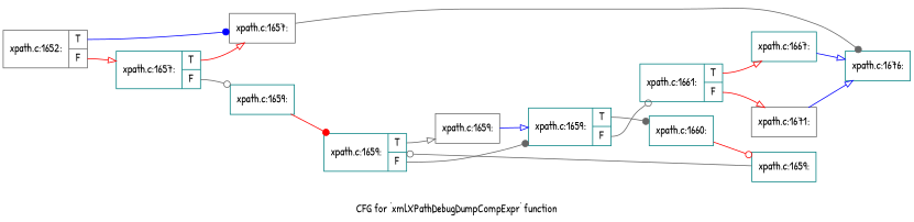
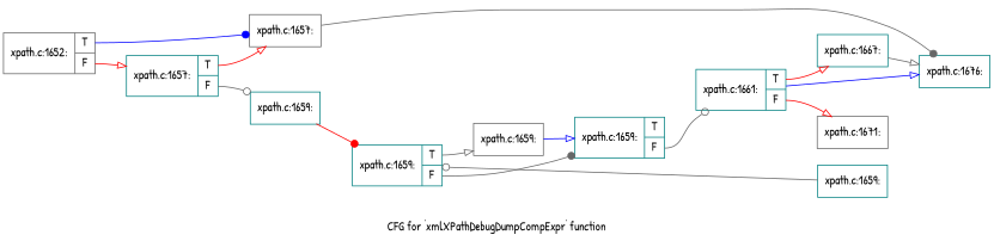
  digraph {
    fontname="Patrick Hand"
    label="CFG for 'xmlXPathDebugDumpCompExpr' function"
    rankdir=LR
    node [color=teal fontname="Patrick Hand" shape=record]
    edge [arrowhead=onormal color=gray40 fontname="Patrick Hand"]
    n1 [color=gray40 label="{xpath.c:1652:|{<s0>T|<s1>F}}"]
    n2 [color=gray40 label="{xpath.c:1657:}"]
    n3 [label="{xpath.c:1657:|{<s0>T|<s1>F}}"]
    n4 [label="{xpath.c:1676:}"]
    n5 [label="{xpath.c:1659:}"]
    n6 [label="{xpath.c:1659:|{<s0>T|<s1>F}}"]
    n7 [color=gray40 label="{xpath.c:1659:}"]
    n8 [label="{xpath.c:1659:|{<s0>T|<s1>F}}"]
-   n9 [label="{xpath.c:1660:}"]
    n10 [label="{xpath.c:1661:|{<s0>T|<s1>F}}"]
    n11 [label="{xpath.c:1659:}"]
    n12 [label="{xpath.c:1667:}"]
    n13 [color=gray40 label="{xpath.c:1671:}"]
    n1 -> n2 [arrowhead=dot color=blue tailport=s0]
    n1 -> n3 [color=red tailport=s1]
    n2 -> n4 [arrowhead=dot]
    n3 -> n2 [color=red tailport=s0]
    n3 -> n5 [arrowhead=odot tailport=s1]
    n5 -> n6 [arrowhead=dot color=red]
    n6 -> n7 [tailport=s0]
    n6 -> n8 [arrowhead=dot tailport=s1]
    n7 -> n8 [color=blue]
-   n8 -> n9 [arrowhead=dot tailport=s0]
    n8 -> n10 [arrowhead=odot tailport=s1]
-   n9 -> n11 [arrowhead=odot color=red]
    n10 -> n12 [color=red tailport=s0]
    n10 -> n13 [color=red tailport=s1]
    n11 -> n6 [arrowhead=odot]
-   n12 -> n4 [color=blue]
-   n13 -> n4 [color=blue]
+   n12 -> n4
+   n10 -> n4 [color=blue]
  }
